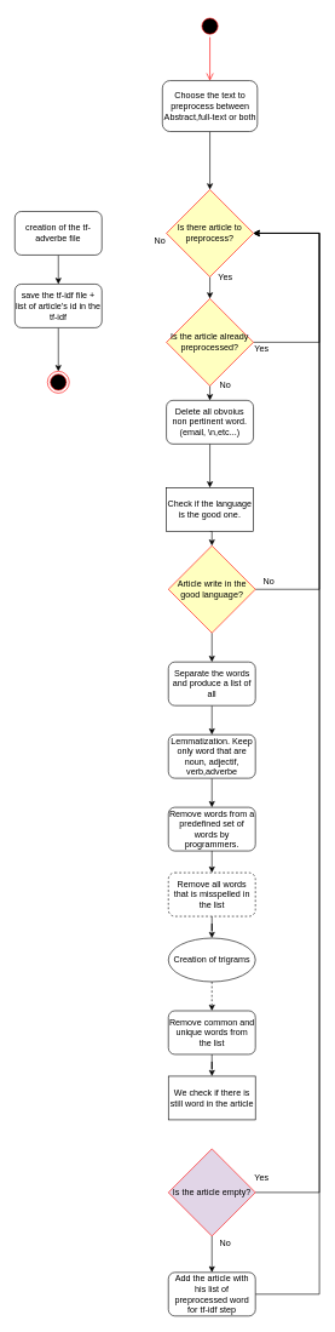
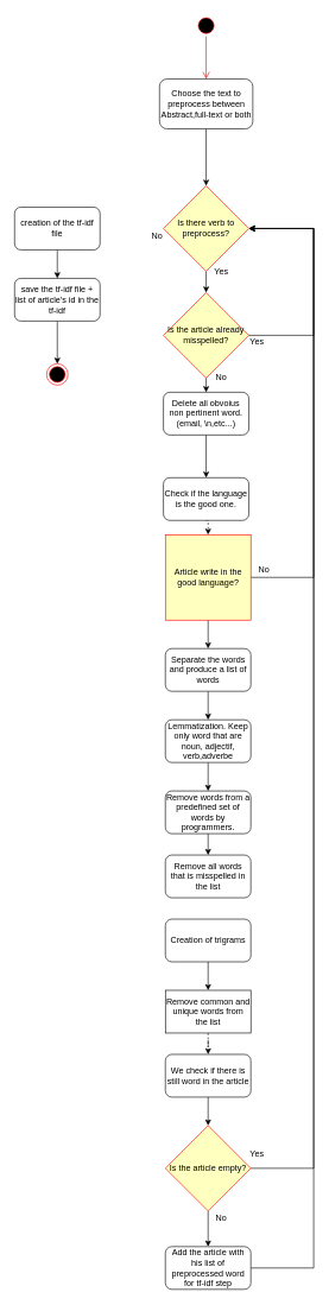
  <mxCell id="0" />
  <mxCell id="1" parent="0" />
  <mxCell id="2" value="" style="ellipse;html=1;shape=startState;fillColor=#000000;strokeColor=#ff0000;" vertex="1" parent="1"><mxGeometry x="274" y="20" width="30" height="30" as="geometry" /></mxCell>
  <mxCell id="3" style="edgeStyle=orthogonalEdgeStyle;rounded=0;orthogonalLoop=1;jettySize=auto;html=1;exitX=0.5;exitY=1;exitDx=0;exitDy=0;entryX=0.5;entryY=0;entryDx=0;entryDy=0;" edge="1" parent="1" source="4" target="16"><mxGeometry relative="1" as="geometry" /></mxCell>
- <mxCell id="4" value="Is there article to preprocess?" style="rhombus;whiteSpace=wrap;html=1;fillColor=#ffffc0;strokeColor=#ff0000;" vertex="1" parent="1"><mxGeometry x="229" y="260" width="120" height="120" as="geometry" /></mxCell>
+ <mxCell id="4" value="Is there verb to preprocess?" style="rhombus;whiteSpace=wrap;html=1;fillColor=#ffffc0;strokeColor=#ff0000;" vertex="1" parent="1"><mxGeometry x="229" y="260" width="120" height="120" as="geometry" /></mxCell>
  <mxCell id="5" style="edgeStyle=orthogonalEdgeStyle;rounded=0;orthogonalLoop=1;jettySize=auto;html=1;exitX=0.5;exitY=1;exitDx=0;exitDy=0;" edge="1" parent="1" source="6" target="8"><mxGeometry relative="1" as="geometry" /></mxCell>
  <mxCell id="6" value="Delete all obvoius non pertinent word.&lt;br&gt;(email, \n,etc...)" style="rounded=1;whiteSpace=wrap;html=1;" vertex="1" parent="1"><mxGeometry x="229" y="550" width="120" height="60" as="geometry" /></mxCell>
- <mxCell id="7" style="edgeStyle=orthogonalEdgeStyle;rounded=0;orthogonalLoop=1;jettySize=auto;html=1;exitX=0.5;exitY=1;exitDx=0;exitDy=0;entryX=0.5;entryY=0;entryDx=0;entryDy=0;" edge="1" parent="1" source="8" target="11"><mxGeometry relative="1" as="geometry" /></mxCell>
- <mxCell id="8" value="Check if the language is the good one." style="whiteSpace=wrap;html=1;rounded=0;" vertex="1" parent="1"><mxGeometry x="229" y="670" width="120" height="60" as="geometry" /></mxCell>
+ <mxCell id="7" style="edgeStyle=orthogonalEdgeStyle;rounded=0;orthogonalLoop=1;jettySize=auto;html=1;exitX=0.5;exitY=1;exitDx=0;exitDy=0;entryX=0.5;entryY=0;entryDx=0;entryDy=0;dashed=1;" edge="1" parent="1" source="8" target="11"><mxGeometry relative="1" as="geometry" /></mxCell>
+ <mxCell id="8" value="Check if the language is the good one." style="rounded=1;whiteSpace=wrap;html=1;" vertex="1" parent="1"><mxGeometry x="229" y="670" width="120" height="60" as="geometry" /></mxCell>
  <mxCell id="9" style="edgeStyle=orthogonalEdgeStyle;rounded=0;orthogonalLoop=1;jettySize=auto;html=1;exitX=1;exitY=0.5;exitDx=0;exitDy=0;entryX=1;entryY=0.5;entryDx=0;entryDy=0;" edge="1" parent="1" source="11" target="4"><mxGeometry relative="1" as="geometry"><mxPoint x="440" y="310" as="targetPoint" /><Array as="points"><mxPoint x="440" y="810" /><mxPoint x="440" y="320" /></Array></mxGeometry></mxCell>
  <mxCell id="10" style="edgeStyle=orthogonalEdgeStyle;rounded=0;orthogonalLoop=1;jettySize=auto;html=1;exitX=0.5;exitY=1;exitDx=0;exitDy=0;entryX=0.5;entryY=0;entryDx=0;entryDy=0;" edge="1" parent="1" source="11" target="13"><mxGeometry relative="1" as="geometry" /></mxCell>
- <mxCell id="11" value="Article write in the good language?" style="rhombus;whiteSpace=wrap;html=1;fillColor=#ffffc0;strokeColor=#ff0000;" vertex="1" parent="1"><mxGeometry x="231.75" y="750" width="120" height="120" as="geometry" /></mxCell>
+ <mxCell id="11" value="Article write in the good language?" style="whiteSpace=wrap;html=1;fillColor=#ffffc0;strokeColor=#ff0000;rounded=0;" vertex="1" parent="1"><mxGeometry x="231.75" y="750" width="120" height="120" as="geometry" /></mxCell>
  <mxCell id="12" style="edgeStyle=orthogonalEdgeStyle;rounded=0;orthogonalLoop=1;jettySize=auto;html=1;exitX=0.5;exitY=1;exitDx=0;exitDy=0;" edge="1" parent="1" source="13" target="21"><mxGeometry relative="1" as="geometry" /></mxCell>
- <mxCell id="13" value="Separate the words and produce a list of all" style="rounded=1;whiteSpace=wrap;html=1;" vertex="1" parent="1"><mxGeometry x="231.75" y="910" width="120" height="60" as="geometry" /></mxCell>
+ <mxCell id="13" value="Separate the words and produce a list of words" style="rounded=1;whiteSpace=wrap;html=1;" vertex="1" parent="1"><mxGeometry x="231.75" y="910" width="120" height="60" as="geometry" /></mxCell>
  <mxCell id="14" style="edgeStyle=orthogonalEdgeStyle;rounded=0;orthogonalLoop=1;jettySize=auto;html=1;exitX=1;exitY=0.5;exitDx=0;exitDy=0;entryX=1;entryY=0.5;entryDx=0;entryDy=0;" edge="1" parent="1" source="16" target="4"><mxGeometry relative="1" as="geometry"><Array as="points"><mxPoint x="440" y="470" /><mxPoint x="440" y="320" /></Array></mxGeometry></mxCell>
  <mxCell id="15" style="edgeStyle=orthogonalEdgeStyle;rounded=0;orthogonalLoop=1;jettySize=auto;html=1;exitX=0.5;exitY=1;exitDx=0;exitDy=0;entryX=0.5;entryY=0;entryDx=0;entryDy=0;" edge="1" parent="1" source="16" target="6"><mxGeometry relative="1" as="geometry" /></mxCell>
- <mxCell id="16" value="Is the article already preprocessed?" style="rhombus;whiteSpace=wrap;html=1;fillColor=#ffffc0;strokeColor=#ff0000;" vertex="1" parent="1"><mxGeometry x="229" y="410" width="120" height="120" as="geometry" /></mxCell>
+ <mxCell id="16" value="Is the article already misspelled?" style="rhombus;whiteSpace=wrap;html=1;fillColor=#ffffc0;strokeColor=#ff0000;" vertex="1" parent="1"><mxGeometry x="229" y="410" width="120" height="120" as="geometry" /></mxCell>
  <mxCell id="17" style="edgeStyle=orthogonalEdgeStyle;rounded=0;orthogonalLoop=1;jettySize=auto;html=1;exitX=0.5;exitY=1;exitDx=0;exitDy=0;entryX=0.5;entryY=0;entryDx=0;entryDy=0;" edge="1" parent="1" source="18" target="4"><mxGeometry relative="1" as="geometry" /></mxCell>
  <mxCell id="18" value="Choose the text to preprocess between Abstract,full-text or both" style="rounded=1;whiteSpace=wrap;html=1;" vertex="1" parent="1"><mxGeometry x="223.5" y="110" width="131" height="70" as="geometry" /></mxCell>
  <mxCell id="19" value="" style="edgeStyle=orthogonalEdgeStyle;html=1;verticalAlign=bottom;endArrow=open;endSize=8;strokeColor=#ff0000;" edge="1" parent="1" source="2" target="18"><mxGeometry relative="1" as="geometry"><mxPoint x="289" y="170" as="targetPoint" /><mxPoint x="289" y="50" as="sourcePoint" /></mxGeometry></mxCell>
  <mxCell id="20" style="edgeStyle=orthogonalEdgeStyle;rounded=0;orthogonalLoop=1;jettySize=auto;html=1;exitX=0.5;exitY=1;exitDx=0;exitDy=0;" edge="1" parent="1" source="21" target="23"><mxGeometry relative="1" as="geometry" /></mxCell>
  <mxCell id="21" value="Lemmatization. Keep only word that are noun, adjectif, verb,adverbe" style="rounded=1;whiteSpace=wrap;html=1;" vertex="1" parent="1"><mxGeometry x="231.75" y="1010" width="120" height="60" as="geometry" /></mxCell>
  <mxCell id="22" style="edgeStyle=orthogonalEdgeStyle;rounded=0;orthogonalLoop=1;jettySize=auto;html=1;exitX=0.5;exitY=1;exitDx=0;exitDy=0;entryX=0.5;entryY=0;entryDx=0;entryDy=0;" edge="1" parent="1" source="23" target="25"><mxGeometry relative="1" as="geometry" /></mxCell>
  <mxCell id="23" value="Remove words from a predefined set of words by programmers." style="rounded=1;whiteSpace=wrap;html=1;" vertex="1" parent="1"><mxGeometry x="231.75" y="1110" width="120" height="60" as="geometry" /></mxCell>
- <mxCell id="24" style="edgeStyle=orthogonalEdgeStyle;rounded=0;orthogonalLoop=1;jettySize=auto;html=1;exitX=0.5;exitY=1;exitDx=0;exitDy=0;" edge="1" parent="1" source="25" target="27"><mxGeometry relative="1" as="geometry" /></mxCell>
- <mxCell id="25" value="Remove all words that is misspelled in the list" style="rounded=1;whiteSpace=wrap;html=1;dashed=1;" vertex="1" parent="1"><mxGeometry x="231.75" y="1200" width="120" height="60" as="geometry" /></mxCell>
- <mxCell id="26" style="edgeStyle=orthogonalEdgeStyle;rounded=0;orthogonalLoop=1;jettySize=auto;html=1;exitX=0.5;exitY=1;exitDx=0;exitDy=0;dashed=1;" edge="1" parent="1" source="27" target="29"><mxGeometry relative="1" as="geometry" /></mxCell>
- <mxCell id="27" value="Creation of trigrams" style="ellipse;whiteSpace=wrap;html=1;" vertex="1" parent="1"><mxGeometry x="231.75" y="1290" width="120" height="60" as="geometry" /></mxCell>
- <mxCell id="28" style="edgeStyle=orthogonalEdgeStyle;rounded=0;orthogonalLoop=1;jettySize=auto;html=1;exitX=0.5;exitY=1;exitDx=0;exitDy=0;" edge="1" parent="1" source="29" target="31"><mxGeometry relative="1" as="geometry" /></mxCell>
- <mxCell id="29" value="Remove common and unique words from the list" style="rounded=1;whiteSpace=wrap;html=1;" vertex="1" parent="1"><mxGeometry x="231.75" y="1390" width="120" height="60" as="geometry" /></mxCell>
- <mxCell id="31" value="We check if there is still word in the article" style="whiteSpace=wrap;html=1;rounded=0;" vertex="1" parent="1"><mxGeometry x="231.75" y="1480" width="120" height="60" as="geometry" /></mxCell>
+ <mxCell id="25" value="Remove all words that is misspelled in the list" style="rounded=1;whiteSpace=wrap;html=1;" vertex="1" parent="1"><mxGeometry x="231.75" y="1200" width="120" height="60" as="geometry" /></mxCell>
+ <mxCell id="26" style="edgeStyle=orthogonalEdgeStyle;rounded=0;orthogonalLoop=1;jettySize=auto;html=1;exitX=0.5;exitY=1;exitDx=0;exitDy=0;" edge="1" parent="1" source="27" target="29"><mxGeometry relative="1" as="geometry" /></mxCell>
+ <mxCell id="27" value="Creation of trigrams" style="rounded=1;whiteSpace=wrap;html=1;" vertex="1" parent="1"><mxGeometry x="231.75" y="1290" width="120" height="60" as="geometry" /></mxCell>
+ <mxCell id="28" style="edgeStyle=orthogonalEdgeStyle;rounded=0;orthogonalLoop=1;jettySize=auto;html=1;exitX=0.5;exitY=1;exitDx=0;exitDy=0;dashed=1;" edge="1" parent="1" source="29" target="31"><mxGeometry relative="1" as="geometry" /></mxCell>
+ <mxCell id="29" value="Remove common and unique words from the list" style="whiteSpace=wrap;html=1;rounded=0;" vertex="1" parent="1"><mxGeometry x="231.75" y="1390" width="120" height="60" as="geometry" /></mxCell>
+ <mxCell id="30" style="edgeStyle=orthogonalEdgeStyle;rounded=0;orthogonalLoop=1;jettySize=auto;html=1;exitX=0.5;exitY=1;exitDx=0;exitDy=0;entryX=0.5;entryY=0;entryDx=0;entryDy=0;" edge="1" parent="1" source="31" target="34"><mxGeometry relative="1" as="geometry" /></mxCell>
+ <mxCell id="31" value="We check if there is still word in the article" style="rounded=1;whiteSpace=wrap;html=1;" vertex="1" parent="1"><mxGeometry x="231.75" y="1480" width="120" height="60" as="geometry" /></mxCell>
  <mxCell id="32" style="edgeStyle=orthogonalEdgeStyle;rounded=0;orthogonalLoop=1;jettySize=auto;html=1;exitX=0.5;exitY=1;exitDx=0;exitDy=0;" edge="1" parent="1" source="34" target="45"><mxGeometry relative="1" as="geometry" /></mxCell>
  <mxCell id="33" style="edgeStyle=orthogonalEdgeStyle;rounded=0;orthogonalLoop=1;jettySize=auto;html=1;exitX=1;exitY=0.5;exitDx=0;exitDy=0;entryX=1;entryY=0.5;entryDx=0;entryDy=0;" edge="1" parent="1" source="34" target="4"><mxGeometry relative="1" as="geometry"><Array as="points"><mxPoint x="440" y="1640" /><mxPoint x="440" y="320" /></Array></mxGeometry></mxCell>
- <mxCell id="34" value="Is the article empty?" style="rhombus;whiteSpace=wrap;html=1;fillColor=#e1d5e7;strokeColor=#ff0000;" vertex="1" parent="1"><mxGeometry x="231.75" y="1580" width="120" height="120" as="geometry" /></mxCell>
+ <mxCell id="34" value="Is the article empty?" style="rhombus;whiteSpace=wrap;html=1;fillColor=#ffffc0;strokeColor=#ff0000;" vertex="1" parent="1"><mxGeometry x="231.75" y="1580" width="120" height="120" as="geometry" /></mxCell>
  <mxCell id="35" value="Yes" style="text;html=1;align=center;verticalAlign=middle;resizable=0;points=[];autosize=1;" vertex="1" parent="1"><mxGeometry x="290" y="370" width="40" height="20" as="geometry" /></mxCell>
  <mxCell id="36" style="edgeStyle=orthogonalEdgeStyle;rounded=0;orthogonalLoop=1;jettySize=auto;html=1;exitX=0.5;exitY=1;exitDx=0;exitDy=0;entryX=0.5;entryY=0;entryDx=0;entryDy=0;" edge="1" parent="1" source="37" target="40"><mxGeometry relative="1" as="geometry" /></mxCell>
- <mxCell id="37" value="creation of the tf-adverbe file" style="rounded=1;whiteSpace=wrap;html=1;" vertex="1" parent="1"><mxGeometry x="20" y="290" width="120" height="60" as="geometry" /></mxCell>
+ <mxCell id="37" value="creation of the tf-idf file" style="rounded=1;whiteSpace=wrap;html=1;" vertex="1" parent="1"><mxGeometry x="20" y="290" width="120" height="60" as="geometry" /></mxCell>
  <mxCell id="38" value="No" style="text;html=1;align=center;verticalAlign=middle;resizable=0;points=[];autosize=1;" vertex="1" parent="1"><mxGeometry x="205" y="320" width="30" height="20" as="geometry" /></mxCell>
  <mxCell id="39" style="edgeStyle=orthogonalEdgeStyle;rounded=0;orthogonalLoop=1;jettySize=auto;html=1;exitX=0.5;exitY=1;exitDx=0;exitDy=0;entryX=0.5;entryY=0;entryDx=0;entryDy=0;" edge="1" parent="1" source="40" target="41"><mxGeometry relative="1" as="geometry" /></mxCell>
  <mxCell id="40" value="save the tf-idf file + list of article's id in the tf-idf" style="rounded=1;whiteSpace=wrap;html=1;" vertex="1" parent="1"><mxGeometry x="20" y="390" width="120" height="60" as="geometry" /></mxCell>
  <mxCell id="41" value="" style="ellipse;html=1;shape=endState;fillColor=#000000;strokeColor=#ff0000;" vertex="1" parent="1"><mxGeometry x="65" y="510" width="30" height="30" as="geometry" /></mxCell>
  <mxCell id="42" style="edgeStyle=orthogonalEdgeStyle;rounded=0;orthogonalLoop=1;jettySize=auto;html=1;exitX=0.5;exitY=1;exitDx=0;exitDy=0;" edge="1" parent="1" source="16" target="16"><mxGeometry relative="1" as="geometry" /></mxCell>
  <mxCell id="43" value="No" style="text;html=1;align=center;verticalAlign=middle;resizable=0;points=[];autosize=1;" vertex="1" parent="1"><mxGeometry x="354.5" y="790" width="30" height="20" as="geometry" /></mxCell>
  <mxCell id="44" style="edgeStyle=orthogonalEdgeStyle;rounded=0;orthogonalLoop=1;jettySize=auto;html=1;exitX=1;exitY=0.5;exitDx=0;exitDy=0;entryX=1;entryY=0.5;entryDx=0;entryDy=0;" edge="1" parent="1" source="45" target="4"><mxGeometry relative="1" as="geometry"><Array as="points"><mxPoint x="440" y="1780" /><mxPoint x="440" y="320" /></Array></mxGeometry></mxCell>
  <mxCell id="45" value="Add the article with his list of preprocessed word for tf-idf step" style="rounded=1;whiteSpace=wrap;html=1;" vertex="1" parent="1"><mxGeometry x="231.75" y="1750" width="120" height="60" as="geometry" /></mxCell>
  <mxCell id="46" value="No" style="text;html=1;align=center;verticalAlign=middle;resizable=0;points=[];autosize=1;" vertex="1" parent="1"><mxGeometry x="295" y="1700" width="30" height="20" as="geometry" /></mxCell>
  <mxCell id="47" value="Yes" style="text;html=1;align=center;verticalAlign=middle;resizable=0;points=[];autosize=1;" vertex="1" parent="1"><mxGeometry x="340" y="1610" width="40" height="20" as="geometry" /></mxCell>
  <mxCell id="48" value="Yes" style="text;html=1;align=center;verticalAlign=middle;resizable=0;points=[];autosize=1;" vertex="1" parent="1"><mxGeometry x="340" y="470" width="40" height="20" as="geometry" /></mxCell>
  <mxCell id="49" value="No" style="text;html=1;align=center;verticalAlign=middle;resizable=0;points=[];autosize=1;" vertex="1" parent="1"><mxGeometry x="295" y="520" width="30" height="20" as="geometry" /></mxCell>
